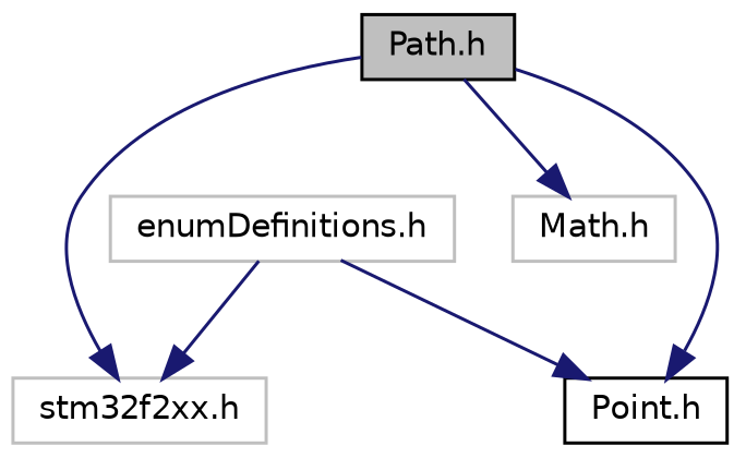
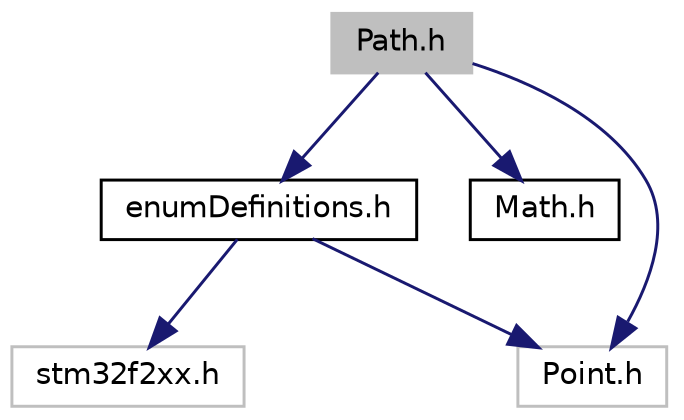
  digraph {
    node [color=black fillcolor=white fontname=Helvetica fontsize=10 shape=record style=filled]
    edge [color=midnightblue fontname=Helvetica fontsize=10 labelfontname=Helvetica labelfontsize=10 style=solid]
-   n1 [fillcolor=grey75 fontcolor=black height=0.2 label="Path.h" width=0.4]
+   n1 [color=grey75 fillcolor=grey75 fontcolor=black height=0.2 label="Path.h" width=0.4]
    n2 [color=grey75 height=0.2 label="stm32f2xx.h" width=0.4]
-   n3 [height=0.2 label="Point.h" width=0.4]
-   n4 [color=grey75 height=0.2 label="Math.h" width=0.4]
-   n5 [color=grey75 height=0.2 label="enumDefinitions.h" width=0.4]
-   n1 -> n2
+   n3 [color=grey75 height=0.2 label="Point.h" width=0.4]
+   n4 [height=0.2 label="Math.h" width=0.4]
+   n5 [height=0.2 label="enumDefinitions.h" width=0.4]
+   n1 -> n5
    n1 -> n3
    n1 -> n4
    n5 -> n2
    n5 -> n3
  }
